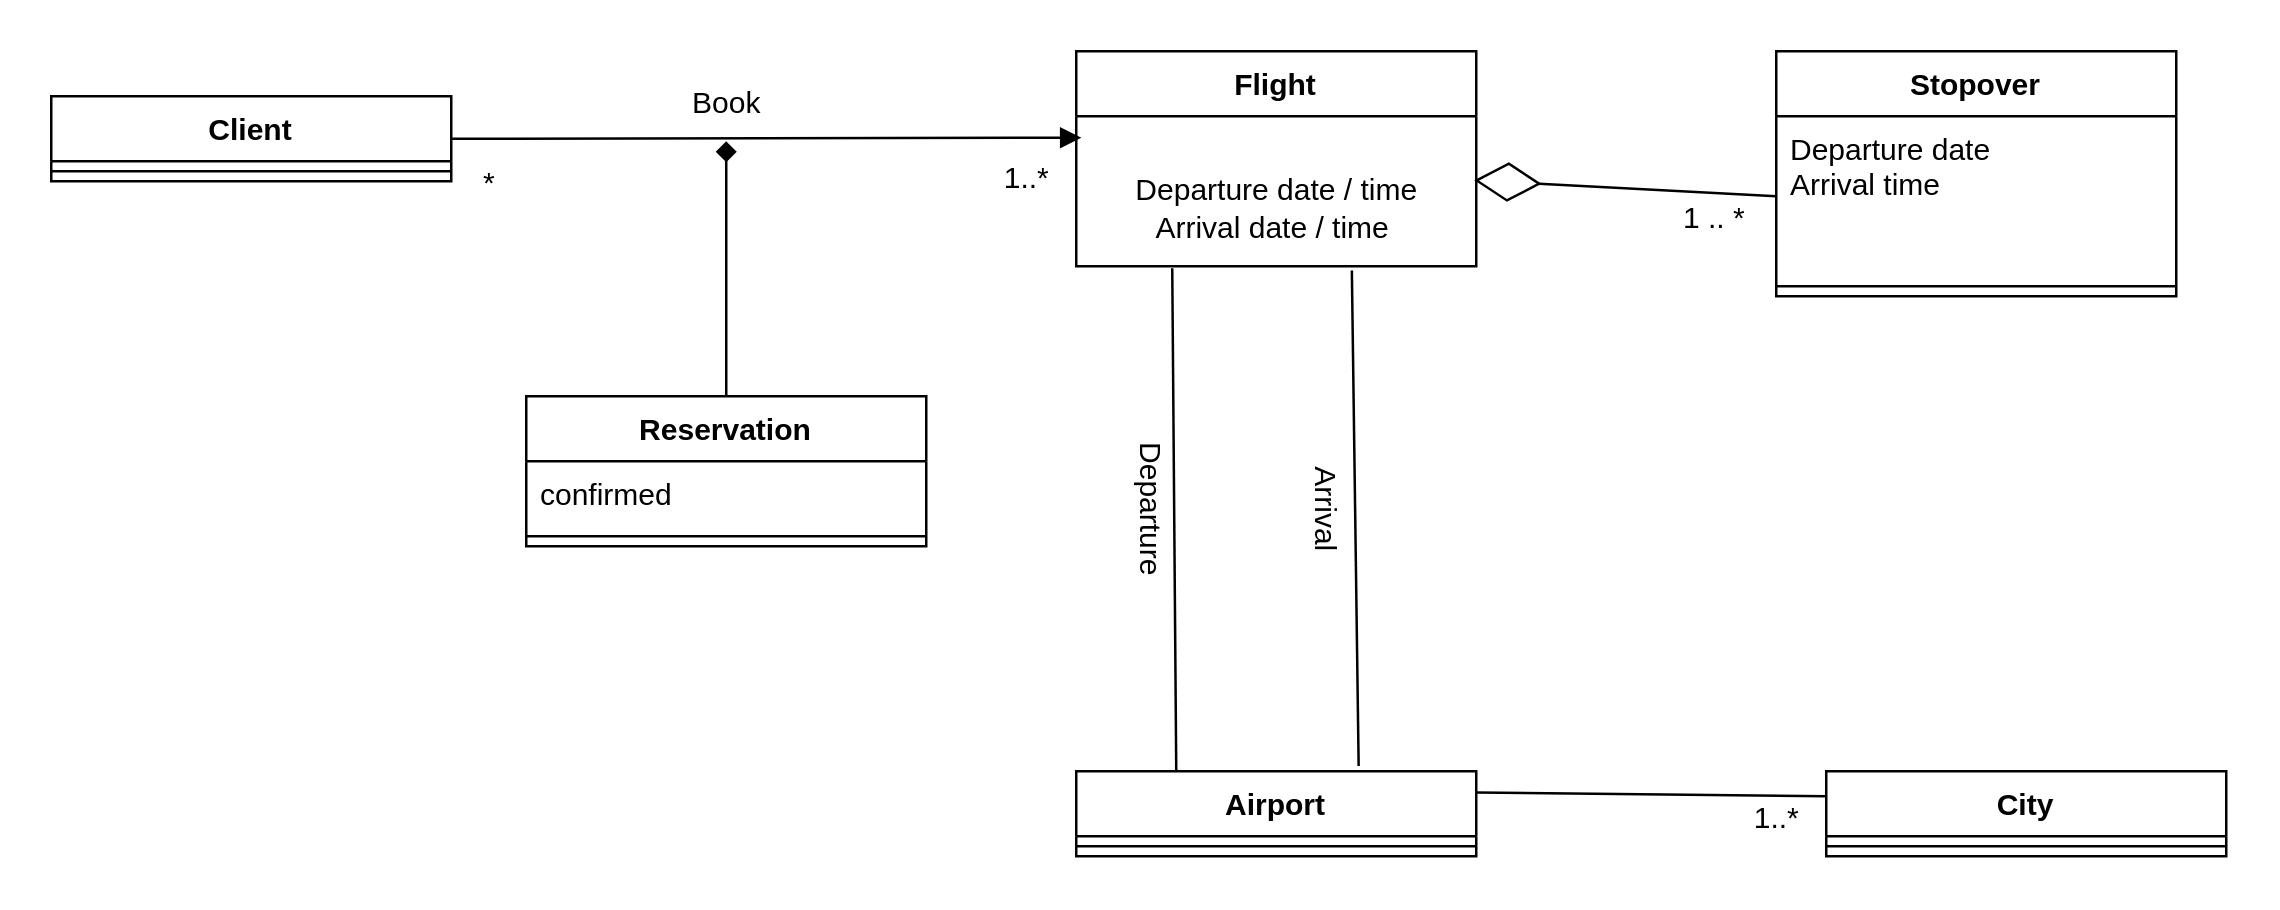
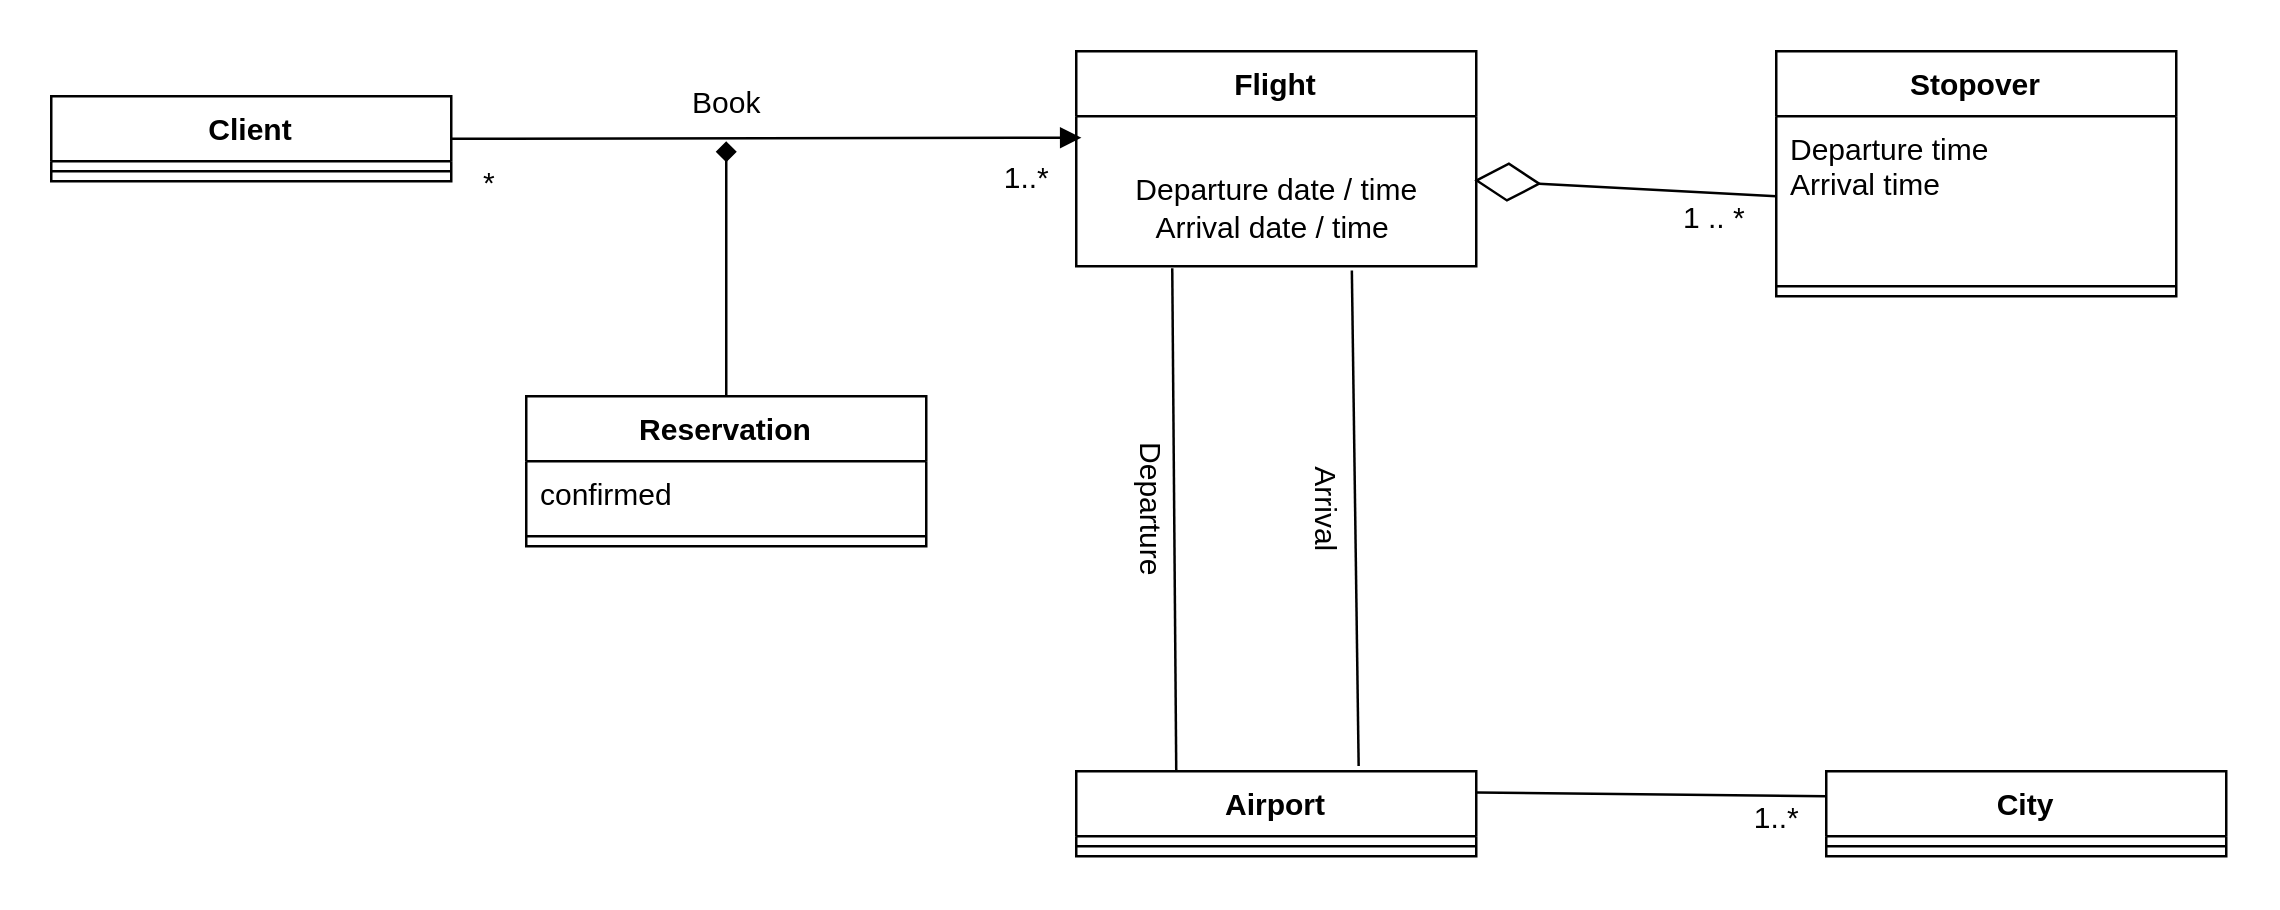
  <mxCell id="0" />
  <mxCell id="1" parent="0" />
  <mxCell id="2" value="Client" style="swimlane;fontStyle=1;align=center;verticalAlign=top;childLayout=stackLayout;horizontal=1;startSize=26;horizontalStack=0;resizeParent=1;resizeParentMax=0;resizeLast=0;collapsible=1;marginBottom=0;whiteSpace=wrap;html=1;" vertex="1" parent="1"><mxGeometry x="20" y="38" width="160" height="34" as="geometry" /></mxCell>
  <mxCell id="3" value="" style="line;strokeWidth=1;fillColor=none;align=left;verticalAlign=middle;spacingTop=-1;spacingLeft=3;spacingRight=3;rotatable=0;labelPosition=right;points=[];portConstraint=eastwest;strokeColor=inherit;" vertex="1" parent="2"><mxGeometry y="26" width="160" height="8" as="geometry" /></mxCell>
  <mxCell id="4" value="Flight" style="swimlane;fontStyle=1;align=center;verticalAlign=top;childLayout=stackLayout;horizontal=1;startSize=26;horizontalStack=0;resizeParent=1;resizeParentMax=0;resizeLast=0;collapsible=1;marginBottom=0;whiteSpace=wrap;html=1;" vertex="1" parent="1"><mxGeometry x="430" y="20" width="160" height="86" as="geometry" /></mxCell>
  <mxCell id="5" value="&lt;br&gt;&lt;div&gt;&lt;span style=&quot;background-color: transparent; color: light-dark(rgb(0, 0, 0), rgb(255, 255, 255));&quot;&gt;Departure date / time&lt;/span&gt;&lt;/div&gt;&lt;div&gt;&lt;span style=&quot;background-color: transparent; color: light-dark(rgb(0, 0, 0), rgb(255, 255, 255));&quot;&gt;Arrival date / time&amp;nbsp;&lt;/span&gt;&lt;/div&gt;" style="text;html=1;align=center;verticalAlign=middle;resizable=0;points=[];autosize=1;strokeColor=none;fillColor=none;" vertex="1" parent="4"><mxGeometry y="26" width="160" height="60" as="geometry" /></mxCell>
  <mxCell id="6" value="" style="endArrow=block;html=1;rounded=0;exitX=1;exitY=0.5;exitDx=0;exitDy=0;entryX=0.013;entryY=0.143;entryDx=0;entryDy=0;entryPerimeter=0;" edge="1" parent="1" source="2" target="5"><mxGeometry width="50" height="50" relative="1" as="geometry"><mxPoint x="360" y="338" as="sourcePoint" /><mxPoint x="410" y="288" as="targetPoint" /></mxGeometry></mxCell>
  <mxCell id="7" value="Book" style="text;html=1;align=center;verticalAlign=middle;resizable=0;points=[];autosize=1;strokeColor=none;fillColor=none;" vertex="1" parent="1"><mxGeometry x="265" y="26" width="50" height="30" as="geometry" /></mxCell>
  <mxCell id="8" value="1..*" style="text;html=1;align=center;verticalAlign=middle;resizable=0;points=[];autosize=1;strokeColor=none;fillColor=none;" vertex="1" parent="1"><mxGeometry x="390" y="56" width="40" height="30" as="geometry" /></mxCell>
  <mxCell id="9" value="*" style="text;html=1;align=center;verticalAlign=middle;resizable=0;points=[];autosize=1;strokeColor=none;fillColor=none;" vertex="1" parent="1"><mxGeometry x="180" y="58" width="30" height="30" as="geometry" /></mxCell>
  <mxCell id="10" value="" style="endArrow=diamond;html=1;rounded=0;entryX=0.5;entryY=1;entryDx=0;entryDy=0;entryPerimeter=0;exitX=0.5;exitY=0;exitDx=0;exitDy=0;" edge="1" parent="1" source="11" target="7"><mxGeometry width="50" height="50" relative="1" as="geometry"><mxPoint x="290" y="158" as="sourcePoint" /><mxPoint x="290" y="68" as="targetPoint" /></mxGeometry></mxCell>
  <mxCell id="11" value="Reservation" style="swimlane;fontStyle=1;align=center;verticalAlign=top;childLayout=stackLayout;horizontal=1;startSize=26;horizontalStack=0;resizeParent=1;resizeParentMax=0;resizeLast=0;collapsible=1;marginBottom=0;whiteSpace=wrap;html=1;" vertex="1" parent="1"><mxGeometry x="210" y="158" width="160" height="60" as="geometry" /></mxCell>
  <mxCell id="12" value="confirmed" style="text;strokeColor=none;fillColor=none;align=left;verticalAlign=top;spacingLeft=4;spacingRight=4;overflow=hidden;rotatable=0;points=[[0,0.5],[1,0.5]];portConstraint=eastwest;whiteSpace=wrap;html=1;" vertex="1" parent="11"><mxGeometry y="26" width="160" height="26" as="geometry" /></mxCell>
  <mxCell id="13" value="" style="line;strokeWidth=1;fillColor=none;align=left;verticalAlign=middle;spacingTop=-1;spacingLeft=3;spacingRight=3;rotatable=0;labelPosition=right;points=[];portConstraint=eastwest;strokeColor=inherit;" vertex="1" parent="11"><mxGeometry y="52" width="160" height="8" as="geometry" /></mxCell>
  <mxCell id="14" value="Airport" style="swimlane;fontStyle=1;align=center;verticalAlign=top;childLayout=stackLayout;horizontal=1;startSize=26;horizontalStack=0;resizeParent=1;resizeParentMax=0;resizeLast=0;collapsible=1;marginBottom=0;whiteSpace=wrap;html=1;" vertex="1" parent="1"><mxGeometry x="430" y="308" width="160" height="34" as="geometry" /></mxCell>
  <mxCell id="15" value="" style="line;strokeWidth=1;fillColor=none;align=left;verticalAlign=middle;spacingTop=-1;spacingLeft=3;spacingRight=3;rotatable=0;labelPosition=right;points=[];portConstraint=eastwest;strokeColor=inherit;" vertex="1" parent="14"><mxGeometry y="26" width="160" height="8" as="geometry" /></mxCell>
  <mxCell id="16" value="" style="endArrow=none;html=1;rounded=0;entryX=0.24;entryY=1.014;entryDx=0;entryDy=0;entryPerimeter=0;exitX=0.25;exitY=0;exitDx=0;exitDy=0;" edge="1" parent="1" source="14" target="5"><mxGeometry width="50" height="50" relative="1" as="geometry"><mxPoint x="507" y="298" as="sourcePoint" /><mxPoint x="540" y="208" as="targetPoint" /></mxGeometry></mxCell>
  <mxCell id="17" value="Stopover" style="swimlane;fontStyle=1;align=center;verticalAlign=top;childLayout=stackLayout;horizontal=1;startSize=26;horizontalStack=0;resizeParent=1;resizeParentMax=0;resizeLast=0;collapsible=1;marginBottom=0;whiteSpace=wrap;html=1;" vertex="1" parent="1"><mxGeometry x="710" y="20" width="160" height="98" as="geometry" /></mxCell>
- <mxCell id="18" value="Departure date&lt;div&gt;Arrival time&lt;/div&gt;" style="text;strokeColor=none;fillColor=none;align=left;verticalAlign=top;spacingLeft=4;spacingRight=4;overflow=hidden;rotatable=0;points=[[0,0.5],[1,0.5]];portConstraint=eastwest;whiteSpace=wrap;html=1;" vertex="1" parent="17"><mxGeometry y="26" width="160" height="64" as="geometry" /></mxCell>
+ <mxCell id="18" value="Departure time&lt;div&gt;Arrival time&lt;/div&gt;" style="text;strokeColor=none;fillColor=none;align=left;verticalAlign=top;spacingLeft=4;spacingRight=4;overflow=hidden;rotatable=0;points=[[0,0.5],[1,0.5]];portConstraint=eastwest;whiteSpace=wrap;html=1;" vertex="1" parent="17"><mxGeometry y="26" width="160" height="64" as="geometry" /></mxCell>
  <mxCell id="19" value="" style="line;strokeWidth=1;fillColor=none;align=left;verticalAlign=middle;spacingTop=-1;spacingLeft=3;spacingRight=3;rotatable=0;labelPosition=right;points=[];portConstraint=eastwest;strokeColor=inherit;" vertex="1" parent="17"><mxGeometry y="90" width="160" height="8" as="geometry" /></mxCell>
  <mxCell id="20" value="1 .. *" style="text;html=1;align=center;verticalAlign=middle;resizable=0;points=[];autosize=1;strokeColor=none;fillColor=none;" vertex="1" parent="1"><mxGeometry x="660" y="72" width="50" height="30" as="geometry" /></mxCell>
  <mxCell id="21" value="" style="endArrow=diamondThin;endFill=0;endSize=24;html=1;rounded=0;entryX=0.995;entryY=0.427;entryDx=0;entryDy=0;entryPerimeter=0;exitX=0;exitY=0.5;exitDx=0;exitDy=0;" edge="1" parent="1" source="18" target="5"><mxGeometry width="160" relative="1" as="geometry"><mxPoint x="630" y="178" as="sourcePoint" /><mxPoint x="790" y="178" as="targetPoint" /></mxGeometry></mxCell>
  <mxCell id="22" value="Departure" style="text;html=1;align=center;verticalAlign=middle;resizable=0;points=[];autosize=1;strokeColor=none;fillColor=none;rotation=90;" vertex="1" parent="1"><mxGeometry x="420" y="188" width="80" height="30" as="geometry" /></mxCell>
  <mxCell id="23" value="" style="endArrow=none;html=1;rounded=0;exitX=0.706;exitY=-0.061;exitDx=0;exitDy=0;exitPerimeter=0;entryX=0.689;entryY=1.029;entryDx=0;entryDy=0;entryPerimeter=0;" edge="1" parent="1" source="14" target="5"><mxGeometry width="50" height="50" relative="1" as="geometry"><mxPoint x="543" y="306" as="sourcePoint" /><mxPoint x="540" y="108" as="targetPoint" /></mxGeometry></mxCell>
  <mxCell id="24" value="Arrival" style="text;html=1;align=center;verticalAlign=middle;resizable=0;points=[];autosize=1;strokeColor=none;fillColor=none;rotation=90;" vertex="1" parent="1"><mxGeometry x="500" y="188" width="60" height="30" as="geometry" /></mxCell>
  <mxCell id="25" value="City" style="swimlane;fontStyle=1;align=center;verticalAlign=top;childLayout=stackLayout;horizontal=1;startSize=26;horizontalStack=0;resizeParent=1;resizeParentMax=0;resizeLast=0;collapsible=1;marginBottom=0;whiteSpace=wrap;html=1;" vertex="1" parent="1"><mxGeometry x="730" y="308" width="160" height="34" as="geometry" /></mxCell>
  <mxCell id="26" value="" style="line;strokeWidth=1;fillColor=none;align=left;verticalAlign=middle;spacingTop=-1;spacingLeft=3;spacingRight=3;rotatable=0;labelPosition=right;points=[];portConstraint=eastwest;strokeColor=inherit;" vertex="1" parent="25"><mxGeometry y="26" width="160" height="8" as="geometry" /></mxCell>
  <mxCell id="27" value="" style="endArrow=none;html=1;rounded=0;exitX=1;exitY=0.25;exitDx=0;exitDy=0;" edge="1" parent="1" source="14"><mxGeometry width="50" height="50" relative="1" as="geometry"><mxPoint x="680" y="368" as="sourcePoint" /><mxPoint x="730" y="318" as="targetPoint" /></mxGeometry></mxCell>
  <mxCell id="28" value="1..*" style="text;html=1;align=center;verticalAlign=middle;resizable=0;points=[];autosize=1;strokeColor=none;fillColor=none;" vertex="1" parent="1"><mxGeometry x="690" y="312" width="40" height="30" as="geometry" /></mxCell>
